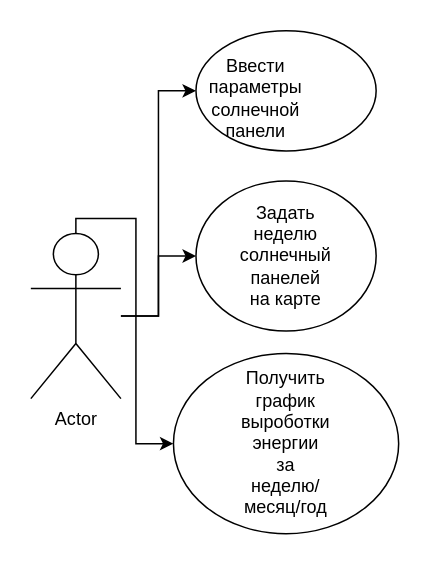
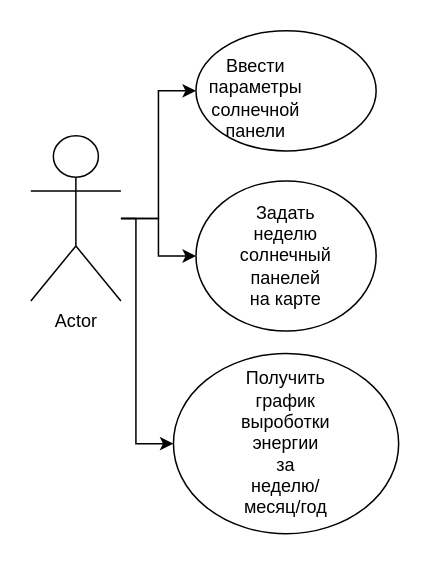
  <mxCell id="0" />
  <mxCell id="1" parent="0" />
  <mxCell id="2" style="edgeStyle=orthogonalEdgeStyle;rounded=0;orthogonalLoop=1;jettySize=auto;html=1;entryX=0;entryY=0.5;entryDx=0;entryDy=0;" edge="1" parent="1" source="5" target="6"><mxGeometry relative="1" as="geometry" /></mxCell>
  <mxCell id="3" style="edgeStyle=orthogonalEdgeStyle;rounded=0;orthogonalLoop=1;jettySize=auto;html=1;entryX=0;entryY=0.5;entryDx=0;entryDy=0;" edge="1" parent="1" source="5" target="8"><mxGeometry relative="1" as="geometry" /></mxCell>
  <mxCell id="4" style="edgeStyle=orthogonalEdgeStyle;rounded=0;orthogonalLoop=1;jettySize=auto;html=1;entryX=0;entryY=0.5;entryDx=0;entryDy=0;" edge="1" parent="1" source="5" target="10"><mxGeometry relative="1" as="geometry"><Array as="points"><mxPoint x="90" y="145" /><mxPoint x="90" y="295" /></Array></mxGeometry></mxCell>
- <mxCell id="5" value="Actor" style="shape=umlActor;verticalLabelPosition=bottom;verticalAlign=top;html=1;outlineConnect=0;" vertex="1" parent="1"><mxGeometry x="20" y="155" width="60" height="110" as="geometry" /></mxCell>
+ <mxCell id="5" value="Actor" style="shape=umlActor;verticalLabelPosition=bottom;verticalAlign=top;html=1;outlineConnect=0;" vertex="1" parent="1"><mxGeometry x="20" y="90" width="60" height="110" as="geometry" /></mxCell>
  <mxCell id="6" value="" style="ellipse;whiteSpace=wrap;html=1;" vertex="1" parent="1"><mxGeometry x="130" y="20" width="120" height="80" as="geometry" /></mxCell>
  <mxCell id="7" value="Ввести параметры солнечной панели" style="text;html=1;align=center;verticalAlign=middle;whiteSpace=wrap;rounded=0;" vertex="1" parent="1"><mxGeometry x="140" y="50" width="60" height="30" as="geometry" /></mxCell>
  <mxCell id="8" value="" style="ellipse;whiteSpace=wrap;html=1;" vertex="1" parent="1"><mxGeometry x="130" y="120" width="120" height="100" as="geometry" /></mxCell>
  <mxCell id="9" value="Задать неделю солнечный панелей на карте" style="text;html=1;align=center;verticalAlign=middle;whiteSpace=wrap;rounded=0;" vertex="1" parent="1"><mxGeometry x="160" y="155" width="60" height="30" as="geometry" /></mxCell>
  <mxCell id="10" value="" style="ellipse;whiteSpace=wrap;html=1;" vertex="1" parent="1"><mxGeometry x="115" y="235" width="150" height="120" as="geometry" /></mxCell>
  <mxCell id="11" value="Получить график выроботки энергии за неделю/месяц/год" style="text;html=1;align=center;verticalAlign=middle;whiteSpace=wrap;rounded=0;" vertex="1" parent="1"><mxGeometry x="160" y="280" width="60" height="30" as="geometry" /></mxCell>
